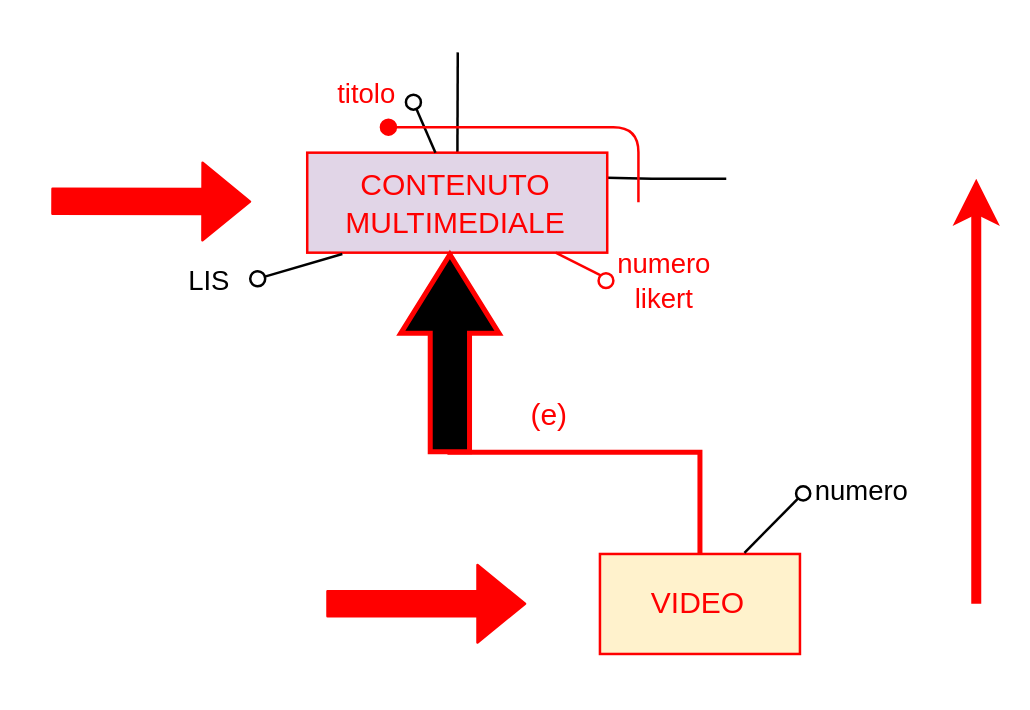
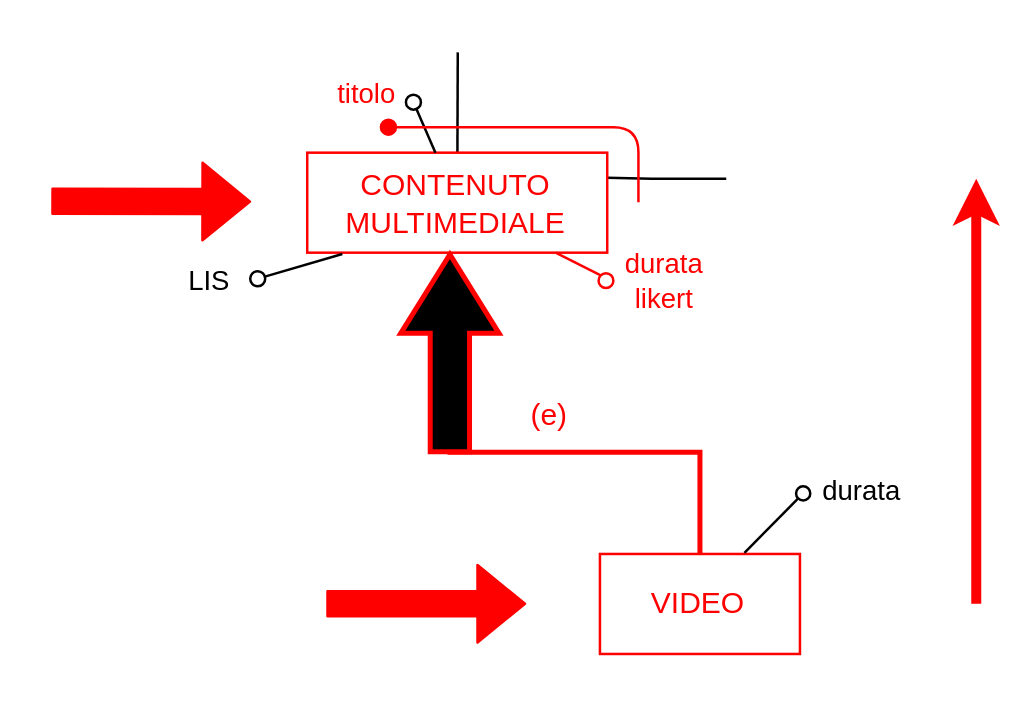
  <mxCell id="0" />
  <mxCell id="1" parent="0" />
  <mxCell id="2" value="" style="edgeStyle=none;html=1;endArrow=none;endFill=0;" parent="1" target="4" edge="1"><mxGeometry x="-0.478" y="20" relative="1" as="geometry"><mxPoint as="offset" /><mxPoint x="182.608" y="20.451" as="sourcePoint" /></mxGeometry></mxCell>
  <mxCell id="3" style="edgeStyle=none;html=1;exitX=1;exitY=0.25;exitDx=0;exitDy=0;endArrow=none;endFill=0;" parent="1" source="4" edge="1"><mxGeometry relative="1" as="geometry"><mxPoint x="290" y="71" as="targetPoint" /><Array as="points"><mxPoint x="260" y="71" /></Array></mxGeometry></mxCell>
- <mxCell id="4" value="&lt;font color=&quot;#ff0000&quot;&gt;CONTENUTO&lt;br&gt;MULTIMEDIALE&lt;/font&gt;" style="rounded=0;whiteSpace=wrap;html=1;strokeColor=#FF0000;fillColor=#e1d5e7;" parent="1" vertex="1"><mxGeometry x="122.39" y="60.57" width="120" height="40" as="geometry" /></mxCell>
+ <mxCell id="4" value="&lt;font color=&quot;#ff0000&quot;&gt;CONTENUTO&lt;br&gt;MULTIMEDIALE&lt;/font&gt;" style="rounded=0;whiteSpace=wrap;html=1;strokeColor=#FF0000;" parent="1" vertex="1"><mxGeometry x="122.39" y="60.57" width="120" height="40" as="geometry" /></mxCell>
  <mxCell id="5" value="" style="endArrow=oval;html=1;fillStyle=auto;strokeWidth=1;startSize=6;endSize=6;fillColor=#000000;startArrow=none;startFill=0;endFill=0;" parent="1" source="4" edge="1"><mxGeometry width="50" height="50" relative="1" as="geometry"><mxPoint x="208.93" y="37.007" as="sourcePoint" /><mxPoint x="164.87" y="40.35" as="targetPoint" /></mxGeometry></mxCell>
  <mxCell id="6" value="&lt;font color=&quot;#ff0000&quot;&gt;titolo&lt;/font&gt;" style="edgeLabel;html=1;align=center;verticalAlign=middle;resizable=0;points=[];" parent="5" vertex="1" connectable="0"><mxGeometry x="0.479" y="1" relative="1" as="geometry"><mxPoint x="-21" y="-10" as="offset" /></mxGeometry></mxCell>
  <mxCell id="7" value="" style="endArrow=oval;html=1;fillStyle=auto;strokeWidth=1;startSize=6;endSize=6;fillColor=#000000;startArrow=none;startFill=0;endFill=0;exitX=0.117;exitY=1.013;exitDx=0;exitDy=0;exitPerimeter=0;" parent="1" source="4" edge="1"><mxGeometry width="50" height="50" relative="1" as="geometry"><mxPoint x="140.098" y="131.57" as="sourcePoint" /><mxPoint x="102.58" y="111" as="targetPoint" /></mxGeometry></mxCell>
  <mxCell id="8" value="LIS" style="edgeLabel;html=1;align=center;verticalAlign=middle;resizable=0;points=[];" parent="7" vertex="1" connectable="0"><mxGeometry x="0.479" y="1" relative="1" as="geometry"><mxPoint x="-29" y="2" as="offset" /></mxGeometry></mxCell>
  <mxCell id="9" value="" style="endArrow=oval;html=1;fillStyle=auto;strokeWidth=1;startSize=6;endSize=6;fillColor=#000000;startArrow=none;startFill=0;endFill=1;strokeColor=#FF0000;" parent="1" edge="1"><mxGeometry width="50" height="50" relative="1" as="geometry"><mxPoint x="254.87" y="80.35" as="sourcePoint" /><mxPoint x="154.87" y="50.35" as="targetPoint" /><Array as="points"><mxPoint x="254.87" y="50.35" /></Array></mxGeometry></mxCell>
  <mxCell id="10" value="" style="endArrow=none;html=1;fontSize=11;exitX=0.193;exitY=1.011;exitDx=0;exitDy=0;exitPerimeter=0;entryX=0;entryY=0;entryDx=0;entryDy=0;strokeColor=#FF0000;" parent="1" target="11" edge="1"><mxGeometry width="50" height="50" relative="1" as="geometry"><mxPoint x="221.77" y="100.57" as="sourcePoint" /><mxPoint x="238.58" y="109" as="targetPoint" /></mxGeometry></mxCell>
  <mxCell id="11" value="" style="ellipse;whiteSpace=wrap;html=1;aspect=fixed;fontSize=11;strokeColor=#FF0000;" parent="1" vertex="1"><mxGeometry x="238.93" y="108.8" width="5.92" height="5.92" as="geometry" /></mxCell>
- <mxCell id="12" value="&lt;font color=&quot;#ff0000&quot;&gt;numero &lt;br&gt;likert&lt;/font&gt;" style="text;html=1;align=center;verticalAlign=middle;resizable=0;points=[];autosize=1;strokeColor=none;fillColor=none;fontSize=11;" parent="1" vertex="1"><mxGeometry x="234.58" y="91.76" width="60" height="40" as="geometry" /></mxCell>
+ <mxCell id="12" value="&lt;font color=&quot;#ff0000&quot;&gt;durata &lt;br&gt;likert&lt;/font&gt;" style="text;html=1;align=center;verticalAlign=middle;resizable=0;points=[];autosize=1;strokeColor=none;fillColor=none;fontSize=11;" parent="1" vertex="1"><mxGeometry x="234.58" y="91.76" width="60" height="40" as="geometry" /></mxCell>
  <mxCell id="13" style="edgeStyle=elbowEdgeStyle;elbow=vertical;html=1;exitX=0.5;exitY=1;exitDx=0;exitDy=0;entryX=0.5;entryY=0;entryDx=0;entryDy=0;endArrow=none;endFill=0;rounded=0;jumpStyle=arc;strokeColor=#FF0000;strokeWidth=2;" parent="1" target="14" edge="1"><mxGeometry relative="1" as="geometry"><mxPoint x="179.48" y="100.57" as="sourcePoint" /><Array as="points"><mxPoint x="230.02" y="180.35" /></Array></mxGeometry></mxCell>
- <mxCell id="14" value="&lt;font color=&quot;#ff0000&quot;&gt;VIDEO&lt;/font&gt;" style="whiteSpace=wrap;html=1;strokeColor=#FF0000;fillColor=#fff2cc;" parent="1" vertex="1"><mxGeometry x="239.48" y="221.09" width="80" height="40" as="geometry" /></mxCell>
+ <mxCell id="14" value="&lt;font color=&quot;#ff0000&quot;&gt;VIDEO&lt;/font&gt;" style="whiteSpace=wrap;html=1;strokeColor=#FF0000;" parent="1" vertex="1"><mxGeometry x="239.48" y="221.09" width="80" height="40" as="geometry" /></mxCell>
  <mxCell id="15" value="" style="shape=singleArrow;whiteSpace=wrap;html=1;arrowWidth=0.4;arrowSize=0.4;rotation=-90;fillColor=#000000;strokeColor=#FF0000;strokeWidth=2;" parent="1" vertex="1"><mxGeometry x="140" y="121.08" width="78.91" height="39.32" as="geometry" /></mxCell>
  <mxCell id="16" value="&lt;font color=&quot;#ff0000&quot;&gt;(e)&lt;/font&gt;" style="text;html=1;align=center;verticalAlign=middle;resizable=0;points=[];autosize=1;strokeColor=none;fillColor=none;" parent="1" vertex="1"><mxGeometry x="199.48" y="150.61" width="40" height="30" as="geometry" /></mxCell>
  <mxCell id="17" value="" style="endArrow=none;html=1;strokeColor=#000000;entryX=0;entryY=1;entryDx=0;entryDy=0;" parent="1" target="18" edge="1"><mxGeometry width="50" height="50" relative="1" as="geometry"><mxPoint x="297.28" y="220.61" as="sourcePoint" /><mxPoint x="319.09" y="201" as="targetPoint" /></mxGeometry></mxCell>
  <mxCell id="18" value="" style="ellipse;whiteSpace=wrap;html=1;aspect=fixed;strokeColor=#000000;" parent="1" vertex="1"><mxGeometry x="317.94" y="194.04" width="5.67" height="5.67" as="geometry" /></mxCell>
- <mxCell id="19" value="&lt;font style=&quot;font-size: 11px;&quot;&gt;numero&lt;/font&gt;" style="text;html=1;align=center;verticalAlign=middle;resizable=0;points=[];autosize=1;strokeColor=none;fillColor=none;" parent="1" vertex="1"><mxGeometry x="319.48" y="180.61" width="50" height="30" as="geometry" /></mxCell>
+ <mxCell id="19" value="&lt;font style=&quot;font-size: 11px;&quot;&gt;durata&lt;/font&gt;" style="text;html=1;align=center;verticalAlign=middle;resizable=0;points=[];autosize=1;strokeColor=none;fillColor=none;" parent="1" vertex="1"><mxGeometry x="319.48" y="180.61" width="50" height="30" as="geometry" /></mxCell>
  <mxCell id="20" value="" style="shape=flexArrow;endArrow=classic;html=1;strokeColor=#FF0000;fontColor=#FF0000;fillColor=#FF0000;" parent="1" edge="1"><mxGeometry width="50" height="50" relative="1" as="geometry"><mxPoint x="20" y="80" as="sourcePoint" /><mxPoint x="100" y="80.15" as="targetPoint" /></mxGeometry></mxCell>
  <mxCell id="21" value="" style="shape=flexArrow;endArrow=classic;html=1;strokeColor=#FF0000;fontColor=#FF0000;fillColor=#FF0000;" parent="1" edge="1"><mxGeometry width="50" height="50" relative="1" as="geometry"><mxPoint x="130" y="241" as="sourcePoint" /><mxPoint x="210" y="241" as="targetPoint" /></mxGeometry></mxCell>
  <mxCell id="22" value="" style="endArrow=classic;html=1;strokeColor=#FF0000;fontColor=#FF0000;fillColor=#FF0000;strokeWidth=4;" parent="1" edge="1"><mxGeometry width="50" height="50" relative="1" as="geometry"><mxPoint x="390" y="241" as="sourcePoint" /><mxPoint x="390" y="71" as="targetPoint" /></mxGeometry></mxCell>
